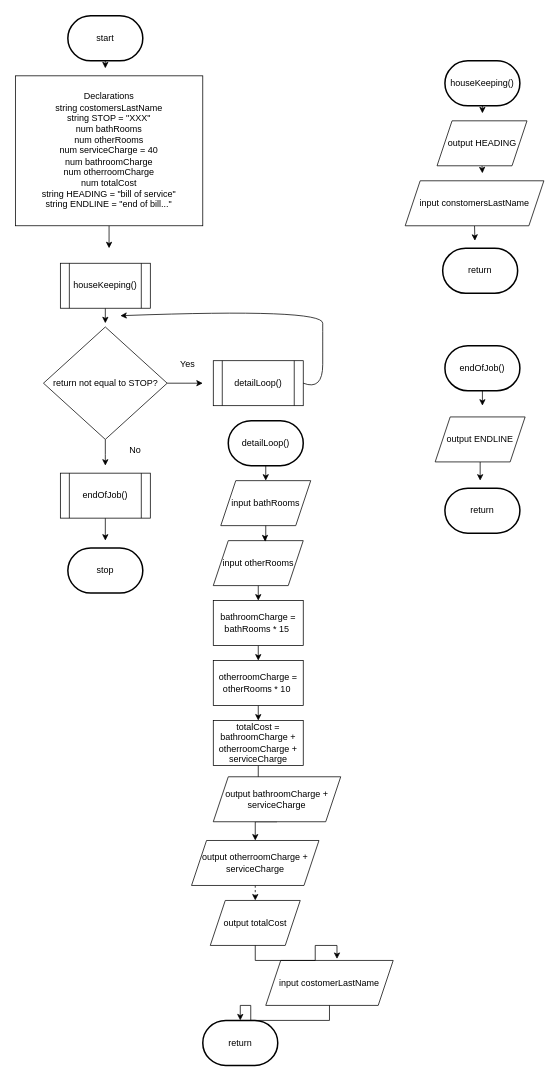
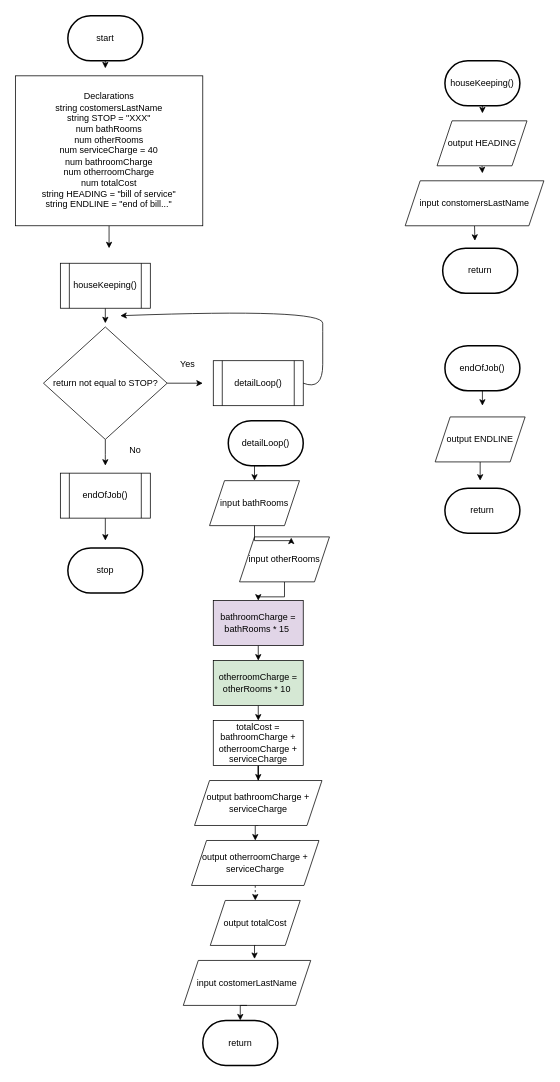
  <mxCell id="0" />
  <mxCell id="1" parent="0" />
  <mxCell id="2" style="edgeStyle=orthogonalEdgeStyle;rounded=0;orthogonalLoop=1;jettySize=auto;html=1;exitX=0.5;exitY=1;exitDx=0;exitDy=0;" edge="1" parent="1" source="3"><mxGeometry relative="1" as="geometry"><mxPoint x="145" y="330" as="targetPoint" /></mxGeometry></mxCell>
  <mxCell id="3" value="Declarations&lt;div&gt;&lt;span style=&quot;background-color: transparent; color: light-dark(rgb(0, 0, 0), rgb(255, 255, 255));&quot;&gt;string costomersLastName&lt;/span&gt;&lt;/div&gt;&lt;div&gt;string STOP = &quot;XXX&quot;&lt;br&gt;&lt;div&gt;num bathRooms&lt;/div&gt;&lt;/div&gt;&lt;div&gt;num otherRooms&lt;/div&gt;&lt;div&gt;num serviceCharge = 40&lt;/div&gt;&lt;div&gt;num bathroomCharge&lt;/div&gt;&lt;div&gt;num otherroomCharge&lt;/div&gt;&lt;div&gt;num totalCost&lt;/div&gt;&lt;div&gt;string HEADING = &quot;bill of service&quot;&lt;/div&gt;&lt;div&gt;string ENDLINE = &quot;end of bill...&quot;&lt;/div&gt;" style="rounded=0;whiteSpace=wrap;html=1;" vertex="1" parent="1"><mxGeometry x="20" y="100" width="250" height="200" as="geometry" /></mxCell>
  <mxCell id="4" style="edgeStyle=orthogonalEdgeStyle;rounded=0;orthogonalLoop=1;jettySize=auto;html=1;exitX=0.5;exitY=1;exitDx=0;exitDy=0;" edge="1" parent="1" source="5"><mxGeometry relative="1" as="geometry"><mxPoint x="633" y="320" as="targetPoint" /></mxGeometry></mxCell>
  <mxCell id="5" value="input constomersLastName" style="shape=parallelogram;perimeter=parallelogramPerimeter;whiteSpace=wrap;html=1;fixedSize=1;" vertex="1" parent="1"><mxGeometry x="540" y="240" width="185" height="60" as="geometry" /></mxCell>
- <mxCell id="6" value="input bathRooms" style="shape=parallelogram;perimeter=parallelogramPerimeter;whiteSpace=wrap;html=1;fixedSize=1;" vertex="1" parent="1"><mxGeometry x="294" y="640" width="120" height="60" as="geometry" /></mxCell>
+ <mxCell id="6" value="input bathRooms" style="shape=parallelogram;perimeter=parallelogramPerimeter;whiteSpace=wrap;html=1;fixedSize=1;" vertex="1" parent="1"><mxGeometry x="279" y="640" width="120" height="60" as="geometry" /></mxCell>
  <mxCell id="7" style="edgeStyle=orthogonalEdgeStyle;rounded=0;orthogonalLoop=1;jettySize=auto;html=1;exitX=0.5;exitY=1;exitDx=0;exitDy=0;entryX=0.5;entryY=0;entryDx=0;entryDy=0;" edge="1" parent="1" source="8" target="10"><mxGeometry relative="1" as="geometry"><mxPoint x="344" y="790" as="targetPoint" /></mxGeometry></mxCell>
- <mxCell id="8" value="input otherRooms" style="shape=parallelogram;perimeter=parallelogramPerimeter;whiteSpace=wrap;html=1;fixedSize=1;" vertex="1" parent="1"><mxGeometry x="284" y="720" width="120" height="60" as="geometry" /></mxCell>
+ <mxCell id="8" value="input otherRooms" style="shape=parallelogram;perimeter=parallelogramPerimeter;whiteSpace=wrap;html=1;fixedSize=1;" vertex="1" parent="1"><mxGeometry x="319" y="715" width="120" height="60" as="geometry" /></mxCell>
  <mxCell id="9" style="edgeStyle=orthogonalEdgeStyle;rounded=0;orthogonalLoop=1;jettySize=auto;html=1;exitX=0.5;exitY=1;exitDx=0;exitDy=0;entryX=0.5;entryY=0;entryDx=0;entryDy=0;" edge="1" parent="1" source="10" target="12"><mxGeometry relative="1" as="geometry"><mxPoint x="344" y="870" as="targetPoint" /></mxGeometry></mxCell>
- <mxCell id="10" value="bathroomCharge = bathRooms * 15&amp;nbsp;" style="rounded=0;whiteSpace=wrap;html=1;" vertex="1" parent="1"><mxGeometry x="284" y="800" width="120" height="60" as="geometry" /></mxCell>
+ <mxCell id="10" value="bathroomCharge = bathRooms * 15&amp;nbsp;" style="rounded=0;whiteSpace=wrap;html=1;fillColor=#e1d5e7;" vertex="1" parent="1"><mxGeometry x="284" y="800" width="120" height="60" as="geometry" /></mxCell>
  <mxCell id="11" style="edgeStyle=orthogonalEdgeStyle;rounded=0;orthogonalLoop=1;jettySize=auto;html=1;exitX=0.5;exitY=1;exitDx=0;exitDy=0;entryX=0.5;entryY=0;entryDx=0;entryDy=0;" edge="1" parent="1" source="12" target="14"><mxGeometry relative="1" as="geometry" /></mxCell>
- <mxCell id="12" value="otherroomCharge = otherRooms * 10&amp;nbsp;" style="rounded=0;whiteSpace=wrap;html=1;" vertex="1" parent="1"><mxGeometry x="284" y="880" width="120" height="60" as="geometry" /></mxCell>
+ <mxCell id="12" value="otherroomCharge = otherRooms * 10&amp;nbsp;" style="rounded=0;whiteSpace=wrap;html=1;fillColor=#d5e8d4;" vertex="1" parent="1"><mxGeometry x="284" y="880" width="120" height="60" as="geometry" /></mxCell>
  <mxCell id="13" style="edgeStyle=orthogonalEdgeStyle;rounded=0;orthogonalLoop=1;jettySize=auto;html=1;" edge="1" parent="1" source="14" target="16"><mxGeometry relative="1" as="geometry" /></mxCell>
  <mxCell id="14" value="totalCost = bathroomCharge + otherroomCharge +&lt;div&gt;serviceCharge&lt;/div&gt;" style="rounded=0;whiteSpace=wrap;html=1;" vertex="1" parent="1"><mxGeometry x="284" y="960" width="120" height="60" as="geometry" /></mxCell>
  <mxCell id="15" style="edgeStyle=orthogonalEdgeStyle;rounded=0;orthogonalLoop=1;jettySize=auto;html=1;exitX=0.5;exitY=1;exitDx=0;exitDy=0;entryX=0.5;entryY=0;entryDx=0;entryDy=0;" edge="1" parent="1" source="16" target="18"><mxGeometry relative="1" as="geometry" /></mxCell>
- <mxCell id="16" value="output bathroomCharge + serviceCharge" style="shape=parallelogram;perimeter=parallelogramPerimeter;whiteSpace=wrap;html=1;fixedSize=1;" vertex="1" parent="1"><mxGeometry x="284" y="1035" width="170" height="60" as="geometry" /></mxCell>
+ <mxCell id="16" value="output bathroomCharge + serviceCharge" style="shape=parallelogram;perimeter=parallelogramPerimeter;whiteSpace=wrap;html=1;fixedSize=1;" vertex="1" parent="1"><mxGeometry x="259" y="1040" width="170" height="60" as="geometry" /></mxCell>
  <mxCell id="17" style="edgeStyle=orthogonalEdgeStyle;rounded=0;orthogonalLoop=1;jettySize=auto;html=1;exitX=0.5;exitY=1;exitDx=0;exitDy=0;entryX=0.5;entryY=0;entryDx=0;entryDy=0;dashed=1;" edge="1" parent="1" source="18" target="19"><mxGeometry relative="1" as="geometry" /></mxCell>
  <mxCell id="18" value="output otherroomCharge + serviceCharge" style="shape=parallelogram;perimeter=parallelogramPerimeter;whiteSpace=wrap;html=1;fixedSize=1;" vertex="1" parent="1"><mxGeometry x="255" y="1120" width="170" height="60" as="geometry" /></mxCell>
  <mxCell id="19" value="output totalCost" style="shape=parallelogram;perimeter=parallelogramPerimeter;whiteSpace=wrap;html=1;fixedSize=1;" vertex="1" parent="1"><mxGeometry x="280" y="1200" width="120" height="60" as="geometry" /></mxCell>
  <mxCell id="20" style="edgeStyle=orthogonalEdgeStyle;rounded=0;orthogonalLoop=1;jettySize=auto;html=1;exitX=0.5;exitY=1;exitDx=0;exitDy=0;exitPerimeter=0;" edge="1" parent="1" source="21"><mxGeometry relative="1" as="geometry"><mxPoint x="140" y="90" as="targetPoint" /></mxGeometry></mxCell>
  <mxCell id="21" value="start" style="strokeWidth=2;html=1;shape=mxgraph.flowchart.terminator;whiteSpace=wrap;" vertex="1" parent="1"><mxGeometry x="90" y="20" width="100" height="60" as="geometry" /></mxCell>
  <mxCell id="22" style="edgeStyle=orthogonalEdgeStyle;rounded=0;orthogonalLoop=1;jettySize=auto;html=1;exitX=0.5;exitY=1;exitDx=0;exitDy=0;exitPerimeter=0;" edge="1" parent="1" source="23"><mxGeometry relative="1" as="geometry"><mxPoint x="643" y="150" as="targetPoint" /></mxGeometry></mxCell>
  <mxCell id="23" value="houseKeeping()" style="strokeWidth=2;html=1;shape=mxgraph.flowchart.terminator;whiteSpace=wrap;" vertex="1" parent="1"><mxGeometry x="593" y="80" width="100" height="60" as="geometry" /></mxCell>
  <mxCell id="24" style="edgeStyle=orthogonalEdgeStyle;rounded=0;orthogonalLoop=1;jettySize=auto;html=1;exitX=0.5;exitY=1;exitDx=0;exitDy=0;" edge="1" parent="1" source="25"><mxGeometry relative="1" as="geometry"><mxPoint x="643" y="230" as="targetPoint" /></mxGeometry></mxCell>
  <mxCell id="25" value="output HEADING" style="shape=parallelogram;perimeter=parallelogramPerimeter;whiteSpace=wrap;html=1;fixedSize=1;" vertex="1" parent="1"><mxGeometry x="582.5" y="160" width="120" height="60" as="geometry" /></mxCell>
  <mxCell id="26" value="return" style="strokeWidth=2;html=1;shape=mxgraph.flowchart.terminator;whiteSpace=wrap;" vertex="1" parent="1"><mxGeometry x="590" y="330" width="100" height="60" as="geometry" /></mxCell>
  <mxCell id="27" style="edgeStyle=orthogonalEdgeStyle;rounded=0;orthogonalLoop=1;jettySize=auto;html=1;exitX=0.5;exitY=1;exitDx=0;exitDy=0;" edge="1" parent="1" source="28"><mxGeometry relative="1" as="geometry"><mxPoint x="140" y="430" as="targetPoint" /></mxGeometry></mxCell>
  <mxCell id="28" value="houseKeeping()" style="shape=process;whiteSpace=wrap;html=1;backgroundOutline=1;" vertex="1" parent="1"><mxGeometry x="80" y="350" width="120" height="60" as="geometry" /></mxCell>
  <mxCell id="29" style="edgeStyle=orthogonalEdgeStyle;rounded=0;orthogonalLoop=1;jettySize=auto;html=1;" edge="1" parent="1" source="31"><mxGeometry relative="1" as="geometry"><mxPoint x="270" y="510" as="targetPoint" /></mxGeometry></mxCell>
  <mxCell id="30" style="edgeStyle=orthogonalEdgeStyle;rounded=0;orthogonalLoop=1;jettySize=auto;html=1;" edge="1" parent="1" source="31"><mxGeometry relative="1" as="geometry"><mxPoint x="140" y="620" as="targetPoint" /></mxGeometry></mxCell>
  <mxCell id="31" value="return not equal to STOP?" style="rhombus;whiteSpace=wrap;html=1;" vertex="1" parent="1"><mxGeometry x="57.5" y="435" width="165" height="150" as="geometry" /></mxCell>
  <mxCell id="32" value="detailLoop()" style="shape=process;whiteSpace=wrap;html=1;backgroundOutline=1;" vertex="1" parent="1"><mxGeometry x="284" y="480" width="120" height="60" as="geometry" /></mxCell>
  <mxCell id="33" style="edgeStyle=orthogonalEdgeStyle;rounded=0;orthogonalLoop=1;jettySize=auto;html=1;" edge="1" parent="1" source="34"><mxGeometry relative="1" as="geometry"><mxPoint x="140" y="720" as="targetPoint" /></mxGeometry></mxCell>
  <mxCell id="34" value="endOfJob()" style="shape=process;whiteSpace=wrap;html=1;backgroundOutline=1;" vertex="1" parent="1"><mxGeometry x="80" y="630" width="120" height="60" as="geometry" /></mxCell>
  <mxCell id="35" value="stop" style="strokeWidth=2;html=1;shape=mxgraph.flowchart.terminator;whiteSpace=wrap;" vertex="1" parent="1"><mxGeometry x="90" y="730" width="100" height="60" as="geometry" /></mxCell>
  <mxCell id="36" style="edgeStyle=orthogonalEdgeStyle;rounded=0;orthogonalLoop=1;jettySize=auto;html=1;exitX=0.5;exitY=1;exitDx=0;exitDy=0;exitPerimeter=0;entryX=0.5;entryY=0;entryDx=0;entryDy=0;" edge="1" parent="1" source="37" target="6"><mxGeometry relative="1" as="geometry"><mxPoint x="354" y="630" as="targetPoint" /></mxGeometry></mxCell>
  <mxCell id="37" value="detailLoop()" style="strokeWidth=2;html=1;shape=mxgraph.flowchart.terminator;whiteSpace=wrap;" vertex="1" parent="1"><mxGeometry x="304" y="560" width="100" height="60" as="geometry" /></mxCell>
  <mxCell id="38" value="return" style="strokeWidth=2;html=1;shape=mxgraph.flowchart.terminator;whiteSpace=wrap;" vertex="1" parent="1"><mxGeometry x="270" y="1360" width="100" height="60" as="geometry" /></mxCell>
- <mxCell id="39" value="input costomerLastName" style="shape=parallelogram;perimeter=parallelogramPerimeter;whiteSpace=wrap;html=1;fixedSize=1;" vertex="1" parent="1"><mxGeometry x="354" y="1280" width="170" height="60" as="geometry" /></mxCell>
+ <mxCell id="39" value="input costomerLastName" style="shape=parallelogram;perimeter=parallelogramPerimeter;whiteSpace=wrap;html=1;fixedSize=1;" vertex="1" parent="1"><mxGeometry x="244" y="1280" width="170" height="60" as="geometry" /></mxCell>
  <mxCell id="40" style="edgeStyle=orthogonalEdgeStyle;rounded=0;orthogonalLoop=1;jettySize=auto;html=1;" edge="1" parent="1" source="41"><mxGeometry relative="1" as="geometry"><mxPoint x="643" y="540" as="targetPoint" /></mxGeometry></mxCell>
  <mxCell id="41" value="endOfJob()" style="strokeWidth=2;html=1;shape=mxgraph.flowchart.terminator;whiteSpace=wrap;" vertex="1" parent="1"><mxGeometry x="593" y="460" width="100" height="60" as="geometry" /></mxCell>
  <mxCell id="42" style="edgeStyle=orthogonalEdgeStyle;rounded=0;orthogonalLoop=1;jettySize=auto;html=1;" edge="1" parent="1" source="43"><mxGeometry relative="1" as="geometry"><mxPoint x="640" y="640" as="targetPoint" /></mxGeometry></mxCell>
  <mxCell id="43" value="output ENDLINE" style="shape=parallelogram;perimeter=parallelogramPerimeter;whiteSpace=wrap;html=1;fixedSize=1;" vertex="1" parent="1"><mxGeometry x="580" y="555" width="120" height="60" as="geometry" /></mxCell>
  <mxCell id="44" value="return" style="strokeWidth=2;html=1;shape=mxgraph.flowchart.terminator;whiteSpace=wrap;" vertex="1" parent="1"><mxGeometry x="593" y="650" width="100" height="60" as="geometry" /></mxCell>
  <mxCell id="45" value="" style="curved=1;endArrow=classic;html=1;rounded=0;exitX=1;exitY=0.5;exitDx=0;exitDy=0;" edge="1" parent="1" source="32"><mxGeometry width="50" height="50" relative="1" as="geometry"><mxPoint x="430" y="510" as="sourcePoint" /><mxPoint x="160" y="420" as="targetPoint" /><Array as="points"><mxPoint x="430" y="520" /><mxPoint x="430" y="450" /><mxPoint x="430" y="410" /></Array></mxGeometry></mxCell>
  <mxCell id="46" style="edgeStyle=orthogonalEdgeStyle;rounded=0;orthogonalLoop=1;jettySize=auto;html=1;entryX=0.575;entryY=0.017;entryDx=0;entryDy=0;entryPerimeter=0;" edge="1" parent="1" source="6" target="8"><mxGeometry relative="1" as="geometry" /></mxCell>
  <mxCell id="47" style="edgeStyle=orthogonalEdgeStyle;rounded=0;orthogonalLoop=1;jettySize=auto;html=1;exitX=0.5;exitY=1;exitDx=0;exitDy=0;entryX=0.559;entryY=-0.033;entryDx=0;entryDy=0;entryPerimeter=0;" edge="1" parent="1" source="19" target="39"><mxGeometry relative="1" as="geometry" /></mxCell>
  <mxCell id="48" style="edgeStyle=orthogonalEdgeStyle;rounded=0;orthogonalLoop=1;jettySize=auto;html=1;exitX=0.5;exitY=1;exitDx=0;exitDy=0;entryX=0.5;entryY=0;entryDx=0;entryDy=0;entryPerimeter=0;" edge="1" parent="1" source="39" target="38"><mxGeometry relative="1" as="geometry" /></mxCell>
  <mxCell id="49" value="Yes" style="text;html=1;align=center;verticalAlign=middle;whiteSpace=wrap;rounded=0;" vertex="1" parent="1"><mxGeometry x="220" y="470" width="60" height="30" as="geometry" /></mxCell>
  <mxCell id="50" value="N&lt;span style=&quot;background-color: transparent; color: light-dark(rgb(0, 0, 0), rgb(255, 255, 255));&quot;&gt;o&lt;/span&gt;" style="text;html=1;align=center;verticalAlign=middle;whiteSpace=wrap;rounded=0;" vertex="1" parent="1"><mxGeometry x="150" y="585" width="60" height="30" as="geometry" /></mxCell>
